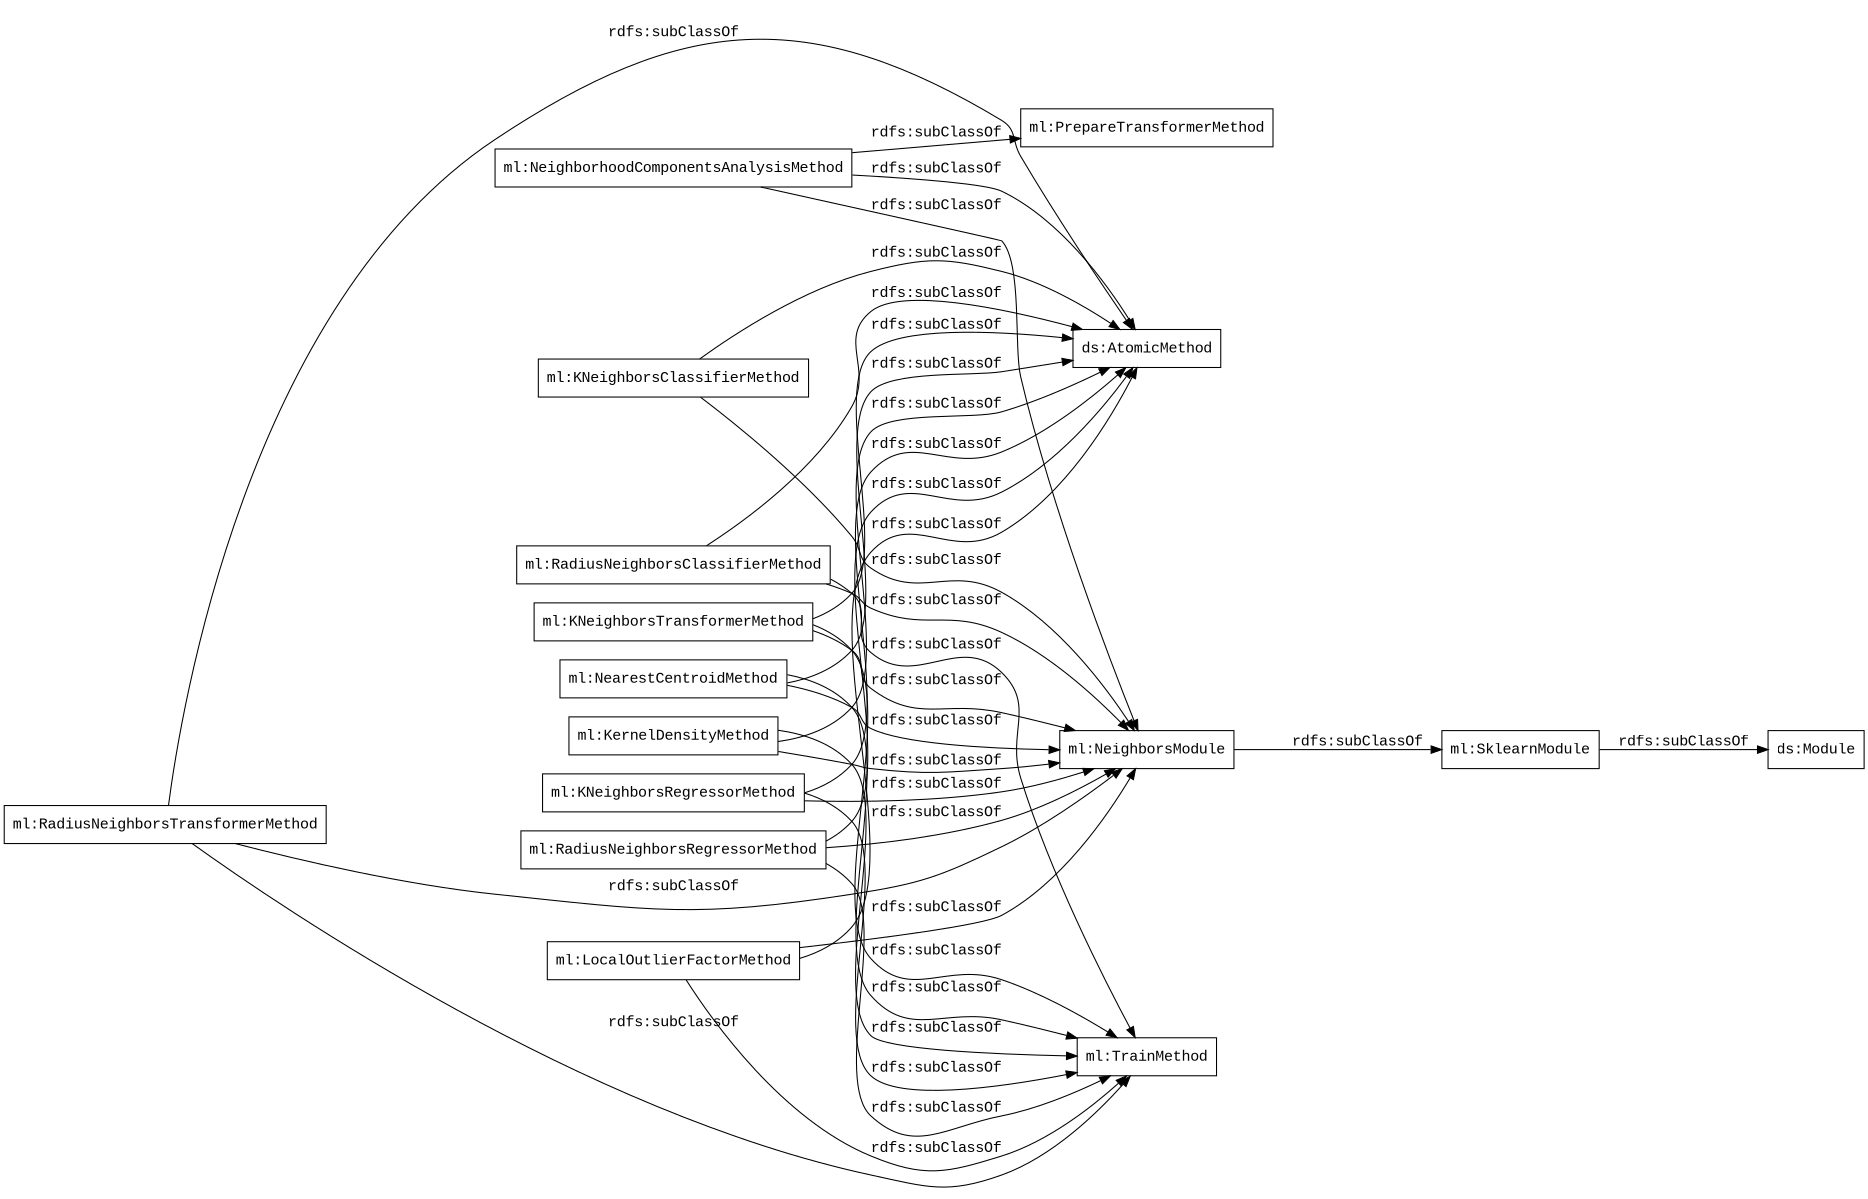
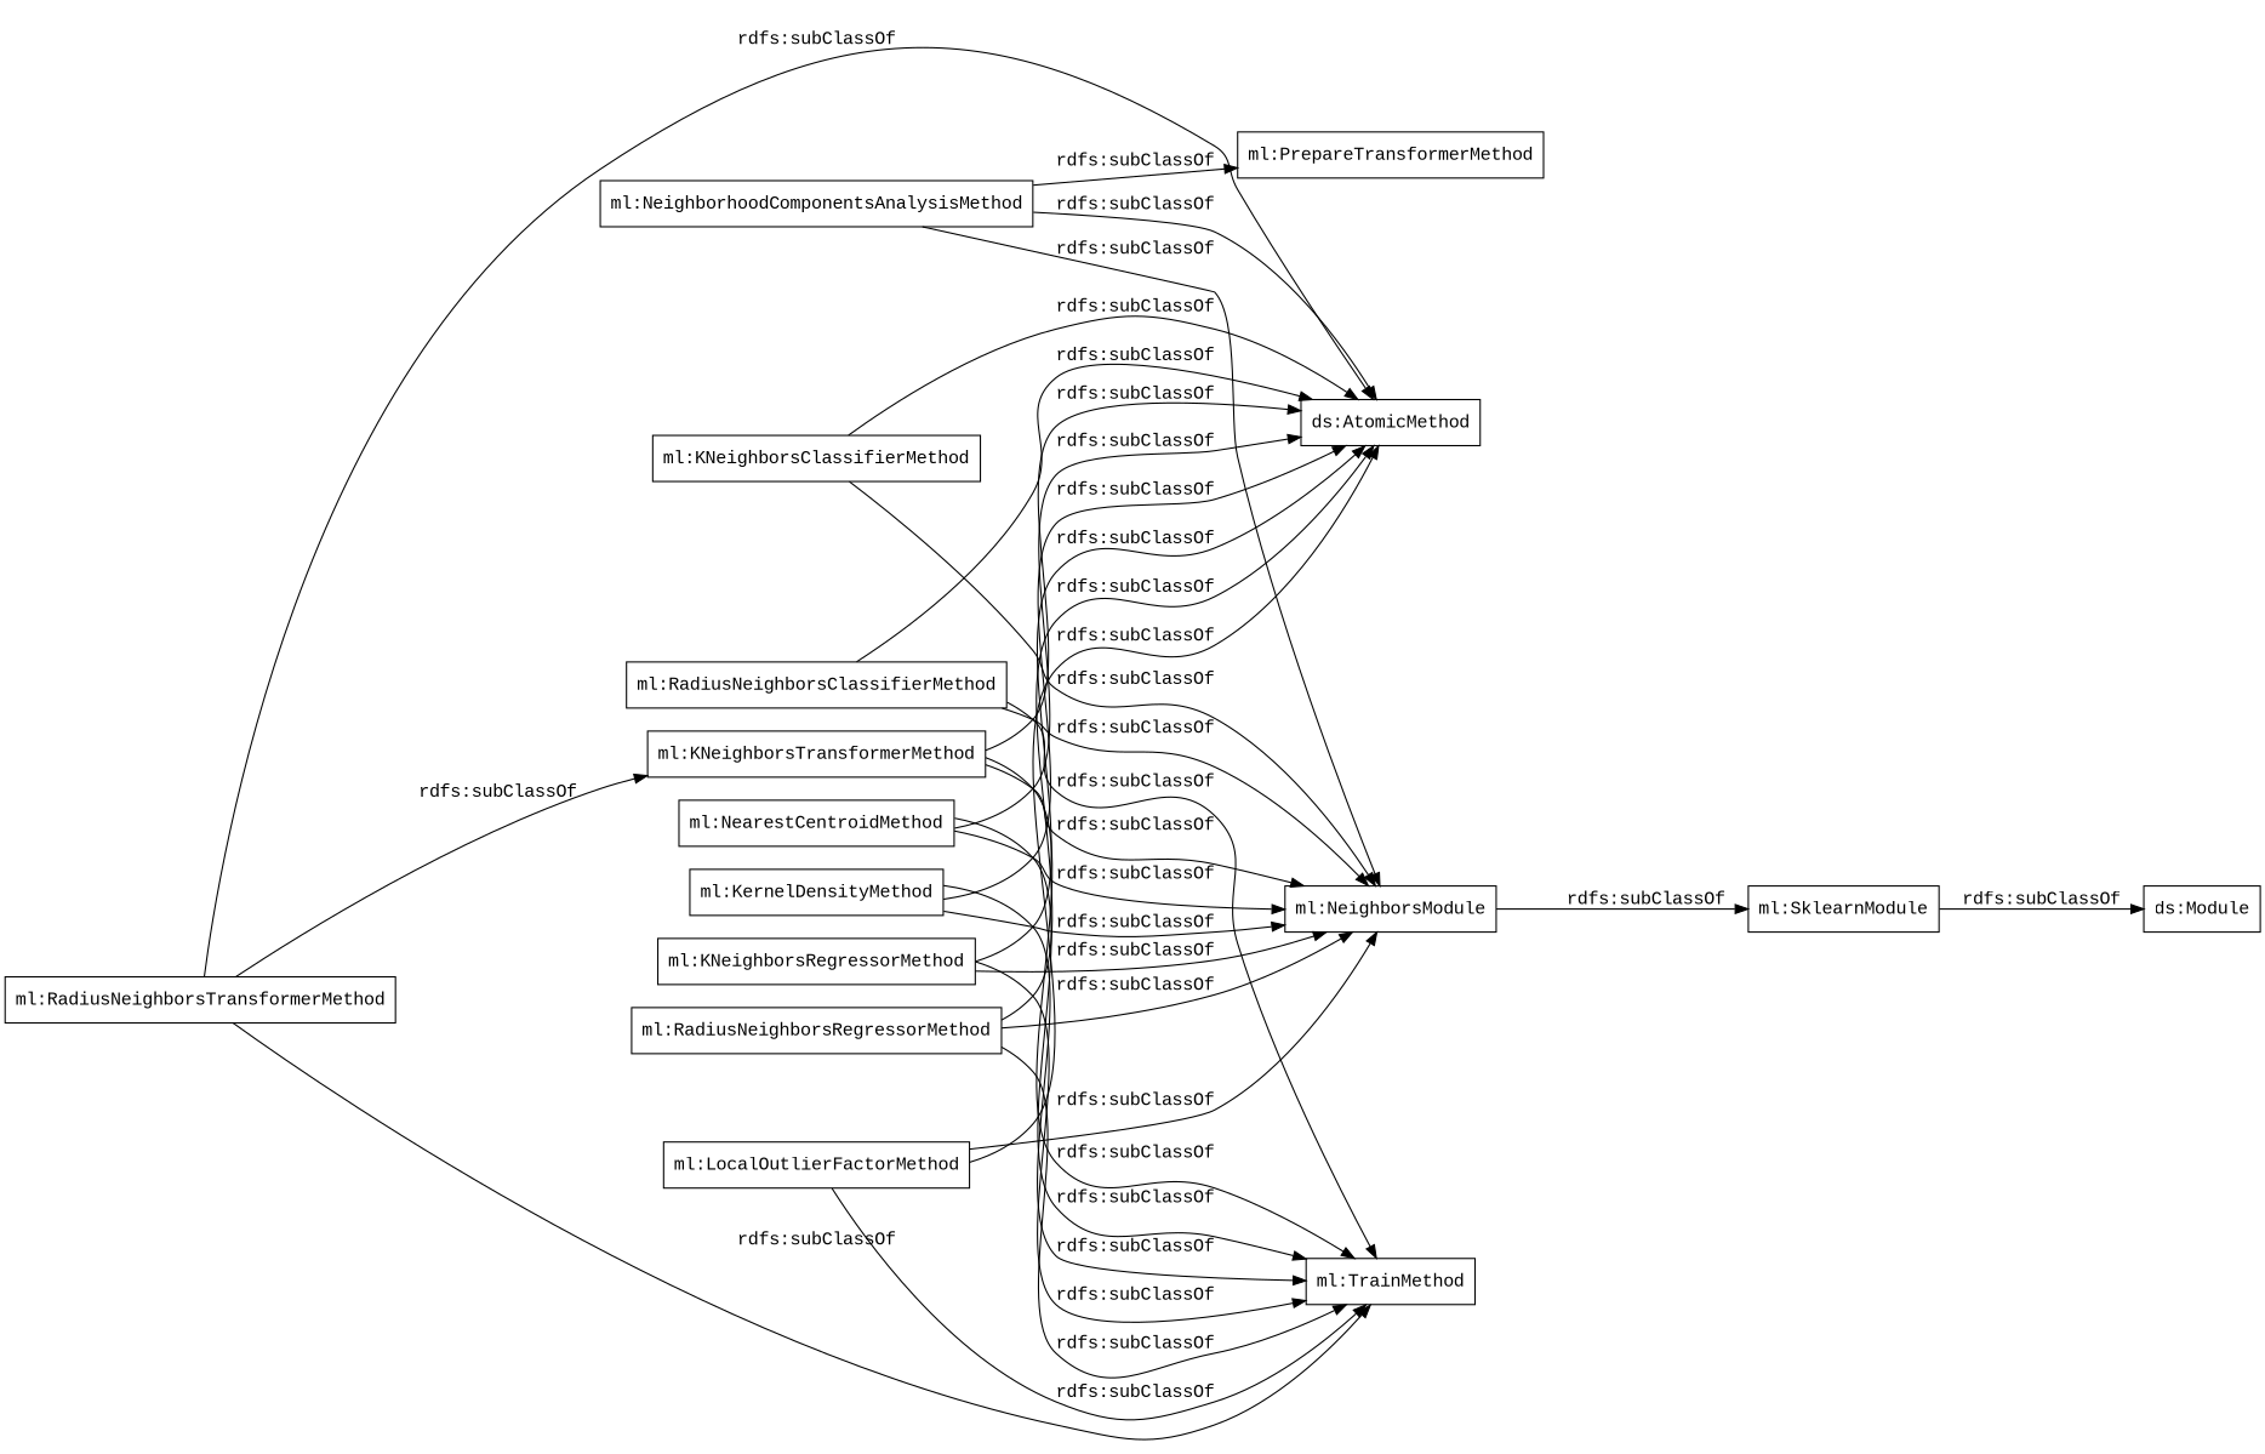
  digraph {
    fontname="Liberation Mono"
    rankdir=LR
    node [color=black fontname="Liberation Mono" shape=rectangle]
    edge [fontname="Liberation Mono"]
    "ml:RadiusNeighborsTransformerMethod"
    "ml:NeighborsModule"
    "ml:TrainMethod"
    "ds:AtomicMethod"
    "ml:SklearnModule"
    "ml:KNeighborsTransformerMethod"
    "ml:NeighborhoodComponentsAnalysisMethod"
    "ml:PrepareTransformerMethod"
    "ml:KNeighborsClassifierMethod"
    "ml:RadiusNeighborsRegressorMethod"
    "ml:LocalOutlierFactorMethod"
    "ml:KNeighborsRegressorMethod"
    "ds:Module"
    "ml:RadiusNeighborsClassifierMethod"
    "ml:KernelDensityMethod"
    "ml:NearestCentroidMethod"
-   "ml:RadiusNeighborsTransformerMethod" -> "ml:NeighborsModule" [label="rdfs:subClassOf"]
+   "ml:RadiusNeighborsTransformerMethod" -> "ml:KNeighborsTransformerMethod" [label="rdfs:subClassOf"]
    "ml:RadiusNeighborsTransformerMethod" -> "ml:TrainMethod" [label="rdfs:subClassOf"]
    "ml:RadiusNeighborsTransformerMethod" -> "ds:AtomicMethod" [label="rdfs:subClassOf"]
    "ml:NeighborsModule" -> "ml:SklearnModule" [label="rdfs:subClassOf"]
    "ml:SklearnModule" -> "ds:Module" [label="rdfs:subClassOf"]
    "ml:KNeighborsTransformerMethod" -> "ml:NeighborsModule" [label="rdfs:subClassOf"]
    "ml:KNeighborsTransformerMethod" -> "ml:TrainMethod" [label="rdfs:subClassOf"]
    "ml:KNeighborsTransformerMethod" -> "ds:AtomicMethod" [label="rdfs:subClassOf"]
    "ml:NeighborhoodComponentsAnalysisMethod" -> "ml:NeighborsModule" [label="rdfs:subClassOf"]
    "ml:NeighborhoodComponentsAnalysisMethod" -> "ds:AtomicMethod" [label="rdfs:subClassOf"]
    "ml:NeighborhoodComponentsAnalysisMethod" -> "ml:PrepareTransformerMethod" [label="rdfs:subClassOf"]
    "ml:KNeighborsClassifierMethod" -> "ml:NeighborsModule" [label="rdfs:subClassOf"]
    "ml:KNeighborsClassifierMethod" -> "ds:AtomicMethod" [label="rdfs:subClassOf"]
    "ml:RadiusNeighborsRegressorMethod" -> "ml:NeighborsModule" [label="rdfs:subClassOf"]
    "ml:RadiusNeighborsRegressorMethod" -> "ml:TrainMethod" [label="rdfs:subClassOf"]
    "ml:RadiusNeighborsRegressorMethod" -> "ds:AtomicMethod" [label="rdfs:subClassOf"]
    "ml:LocalOutlierFactorMethod" -> "ml:NeighborsModule" [label="rdfs:subClassOf"]
    "ml:LocalOutlierFactorMethod" -> "ml:TrainMethod" [label="rdfs:subClassOf"]
    "ml:LocalOutlierFactorMethod" -> "ds:AtomicMethod" [label="rdfs:subClassOf"]
    "ml:KNeighborsRegressorMethod" -> "ml:NeighborsModule" [label="rdfs:subClassOf"]
    "ml:KNeighborsRegressorMethod" -> "ml:TrainMethod" [label="rdfs:subClassOf"]
    "ml:KNeighborsRegressorMethod" -> "ds:AtomicMethod" [label="rdfs:subClassOf"]
    "ml:RadiusNeighborsClassifierMethod" -> "ml:NeighborsModule" [label="rdfs:subClassOf"]
    "ml:RadiusNeighborsClassifierMethod" -> "ml:TrainMethod" [label="rdfs:subClassOf"]
    "ml:RadiusNeighborsClassifierMethod" -> "ds:AtomicMethod" [label="rdfs:subClassOf"]
    "ml:KernelDensityMethod" -> "ml:NeighborsModule" [label="rdfs:subClassOf"]
    "ml:KernelDensityMethod" -> "ml:TrainMethod" [label="rdfs:subClassOf"]
    "ml:KernelDensityMethod" -> "ds:AtomicMethod" [label="rdfs:subClassOf"]
    "ml:NearestCentroidMethod" -> "ml:NeighborsModule" [label="rdfs:subClassOf"]
    "ml:NearestCentroidMethod" -> "ml:TrainMethod" [label="rdfs:subClassOf"]
    "ml:NearestCentroidMethod" -> "ds:AtomicMethod" [label="rdfs:subClassOf"]
  }
